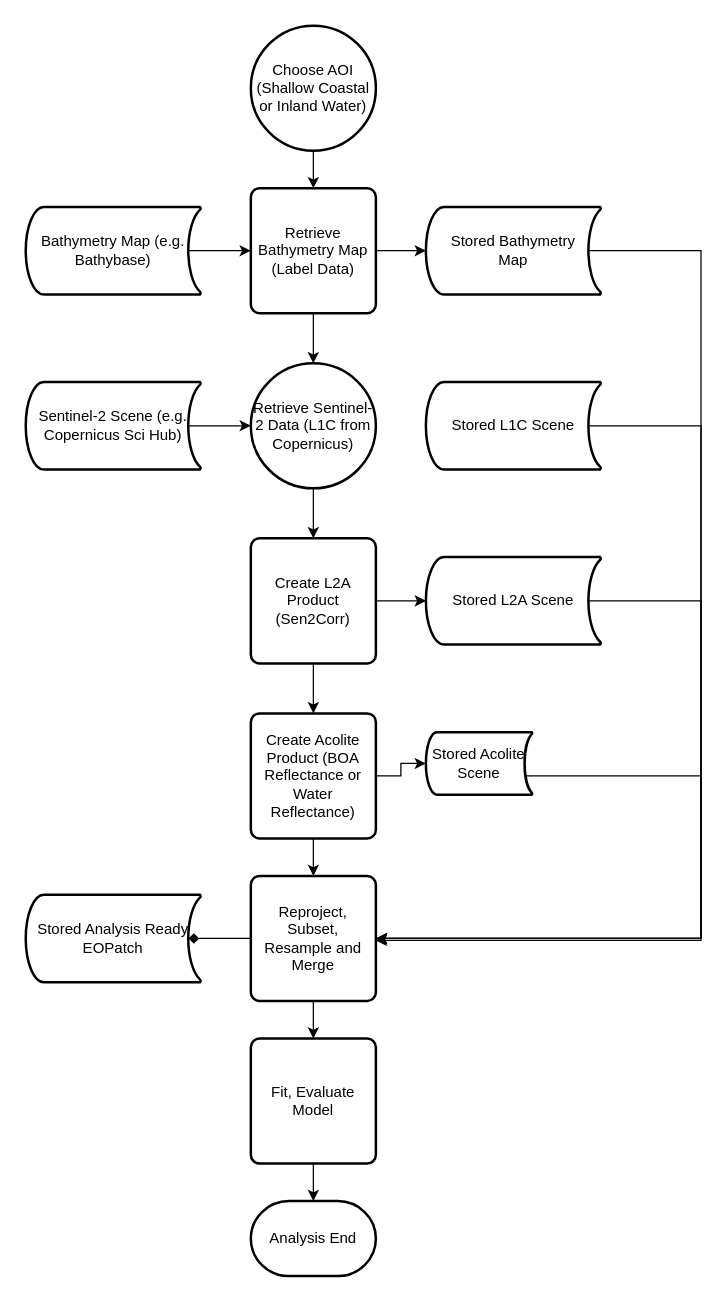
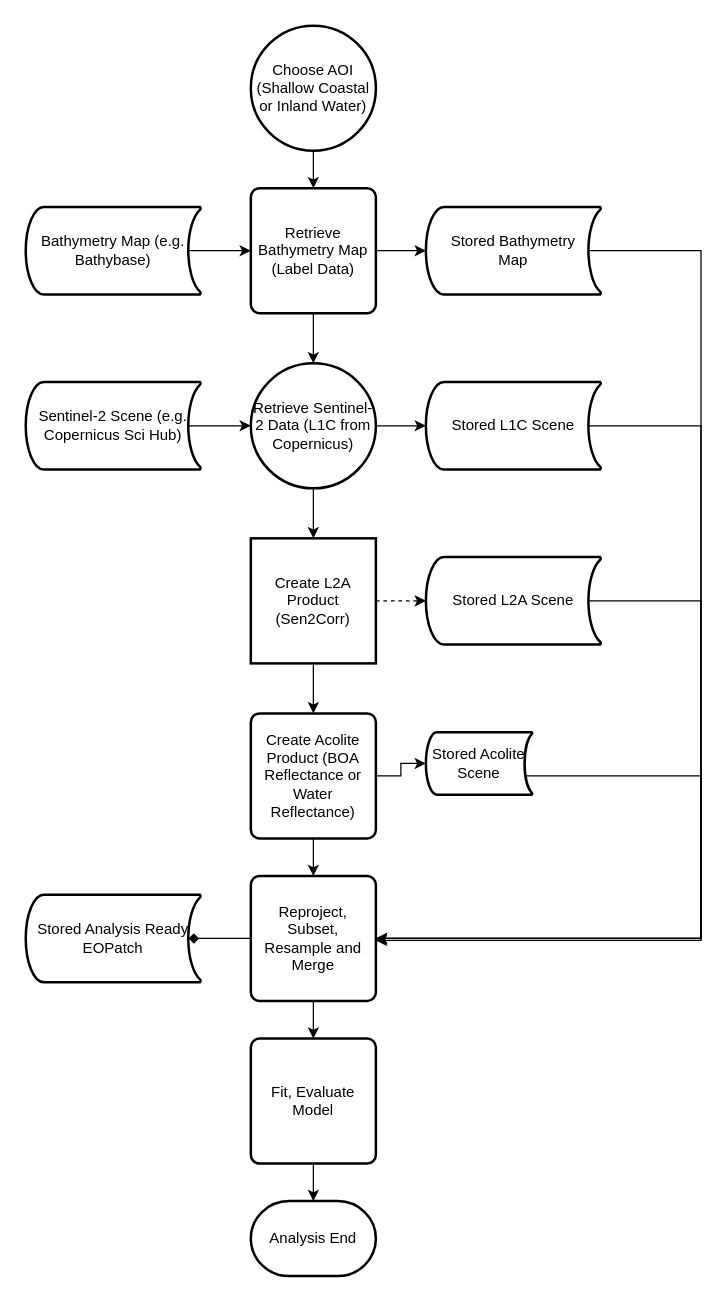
  <mxCell id="0" />
  <mxCell id="1" parent="0" />
  <mxCell id="2" style="edgeStyle=orthogonalEdgeStyle;rounded=0;orthogonalLoop=1;jettySize=auto;html=1;exitX=0.5;exitY=1;exitDx=0;exitDy=0;exitPerimeter=0;" edge="1" parent="1" source="3" target="6"><mxGeometry relative="1" as="geometry" /></mxCell>
  <mxCell id="3" value="Choose AOI&lt;br&gt;(Shallow Coastal or Inland Water)" style="strokeWidth=2;html=1;shape=mxgraph.flowchart.start_2;whiteSpace=wrap;" vertex="1" parent="1"><mxGeometry x="200" y="20" width="100" height="100" as="geometry" /></mxCell>
  <mxCell id="4" style="edgeStyle=orthogonalEdgeStyle;rounded=0;orthogonalLoop=1;jettySize=auto;html=1;exitX=1;exitY=0.5;exitDx=0;exitDy=0;entryX=0;entryY=0.5;entryDx=0;entryDy=0;entryPerimeter=0;" edge="1" parent="1" source="6" target="21"><mxGeometry relative="1" as="geometry" /></mxCell>
  <mxCell id="5" style="edgeStyle=orthogonalEdgeStyle;rounded=0;orthogonalLoop=1;jettySize=auto;html=1;exitX=0.5;exitY=1;exitDx=0;exitDy=0;entryX=0.5;entryY=0;entryDx=0;entryDy=0;" edge="1" parent="1" source="6" target="9"><mxGeometry relative="1" as="geometry" /></mxCell>
  <mxCell id="6" value="Retrieve Bathymetry Map (Label Data)" style="rounded=1;whiteSpace=wrap;html=1;absoluteArcSize=1;arcSize=14;strokeWidth=2;" vertex="1" parent="1"><mxGeometry x="200" y="150" width="100" height="100" as="geometry" /></mxCell>
+ <mxCell id="7" style="edgeStyle=orthogonalEdgeStyle;rounded=0;orthogonalLoop=1;jettySize=auto;html=1;exitX=1;exitY=0.5;exitDx=0;exitDy=0;entryX=0;entryY=0.5;entryDx=0;entryDy=0;entryPerimeter=0;" edge="1" parent="1" source="9" target="23"><mxGeometry relative="1" as="geometry" /></mxCell>
  <mxCell id="8" style="edgeStyle=orthogonalEdgeStyle;rounded=0;orthogonalLoop=1;jettySize=auto;html=1;exitX=0.5;exitY=1;exitDx=0;exitDy=0;entryX=0.5;entryY=0;entryDx=0;entryDy=0;" edge="1" parent="1" source="9" target="16"><mxGeometry relative="1" as="geometry" /></mxCell>
  <mxCell id="9" value="Retrieve Sentinel-2 Data (L1C from Copernicus)" style="ellipse;whiteSpace=wrap;html=1;absoluteArcSize=1;arcSize=14;strokeWidth=2;" vertex="1" parent="1"><mxGeometry x="200" y="290" width="100" height="100" as="geometry" /></mxCell>
  <mxCell id="10" style="edgeStyle=orthogonalEdgeStyle;rounded=0;orthogonalLoop=1;jettySize=auto;html=1;exitX=0.93;exitY=0.5;exitDx=0;exitDy=0;exitPerimeter=0;entryX=0;entryY=0.5;entryDx=0;entryDy=0;" edge="1" parent="1" source="11" target="6"><mxGeometry relative="1" as="geometry" /></mxCell>
  <mxCell id="11" value="Bathymetry Map (e.g. Bathybase)" style="strokeWidth=2;html=1;shape=mxgraph.flowchart.stored_data;whiteSpace=wrap;" vertex="1" parent="1"><mxGeometry x="20" y="165" width="140" height="70" as="geometry" /></mxCell>
  <mxCell id="12" style="edgeStyle=orthogonalEdgeStyle;rounded=0;orthogonalLoop=1;jettySize=auto;html=1;exitX=0.93;exitY=0.5;exitDx=0;exitDy=0;exitPerimeter=0;entryX=0;entryY=0.5;entryDx=0;entryDy=0;" edge="1" parent="1" source="13" target="9"><mxGeometry relative="1" as="geometry" /></mxCell>
  <mxCell id="13" value="Sentinel-2 Scene (e.g. Copernicus Sci Hub)" style="strokeWidth=2;html=1;shape=mxgraph.flowchart.stored_data;whiteSpace=wrap;" vertex="1" parent="1"><mxGeometry x="20" y="305" width="140" height="70" as="geometry" /></mxCell>
- <mxCell id="14" style="edgeStyle=orthogonalEdgeStyle;rounded=0;orthogonalLoop=1;jettySize=auto;html=1;exitX=1;exitY=0.5;exitDx=0;exitDy=0;entryX=0;entryY=0.5;entryDx=0;entryDy=0;entryPerimeter=0;" edge="1" parent="1" source="16" target="25"><mxGeometry relative="1" as="geometry" /></mxCell>
+ <mxCell id="14" style="edgeStyle=orthogonalEdgeStyle;rounded=0;orthogonalLoop=1;jettySize=auto;html=1;exitX=1;exitY=0.5;exitDx=0;exitDy=0;entryX=0;entryY=0.5;entryDx=0;entryDy=0;entryPerimeter=0;dashed=1;" edge="1" parent="1" source="16" target="25"><mxGeometry relative="1" as="geometry" /></mxCell>
  <mxCell id="15" style="edgeStyle=orthogonalEdgeStyle;rounded=0;orthogonalLoop=1;jettySize=auto;html=1;exitX=0.5;exitY=1;exitDx=0;exitDy=0;entryX=0.5;entryY=0;entryDx=0;entryDy=0;" edge="1" parent="1" source="16" target="19"><mxGeometry relative="1" as="geometry" /></mxCell>
- <mxCell id="16" value="Create L2A Product (Sen2Corr)" style="rounded=1;whiteSpace=wrap;html=1;absoluteArcSize=1;arcSize=14;strokeWidth=2;" vertex="1" parent="1"><mxGeometry x="200" y="430" width="100" height="100" as="geometry" /></mxCell>
+ <mxCell id="16" value="Create L2A Product (Sen2Corr)" style="whiteSpace=wrap;html=1;absoluteArcSize=1;arcSize=14;strokeWidth=2;rounded=0;" vertex="1" parent="1"><mxGeometry x="200" y="430" width="100" height="100" as="geometry" /></mxCell>
  <mxCell id="17" style="edgeStyle=orthogonalEdgeStyle;rounded=0;orthogonalLoop=1;jettySize=auto;html=1;exitX=0.5;exitY=1;exitDx=0;exitDy=0;entryX=0.5;entryY=0;entryDx=0;entryDy=0;" edge="1" parent="1" source="19" target="30"><mxGeometry relative="1" as="geometry" /></mxCell>
  <mxCell id="18" style="edgeStyle=orthogonalEdgeStyle;rounded=0;orthogonalLoop=1;jettySize=auto;html=1;exitX=1;exitY=0.5;exitDx=0;exitDy=0;entryX=0;entryY=0.5;entryDx=0;entryDy=0;entryPerimeter=0;" edge="1" parent="1" source="19" target="27"><mxGeometry relative="1" as="geometry" /></mxCell>
  <mxCell id="19" value="Create Acolite Product (BOA Reflectance or Water Reflectance)" style="rounded=1;whiteSpace=wrap;html=1;absoluteArcSize=1;arcSize=14;strokeWidth=2;" vertex="1" parent="1"><mxGeometry x="200" y="570" width="100" height="100" as="geometry" /></mxCell>
  <mxCell id="20" style="edgeStyle=orthogonalEdgeStyle;rounded=0;orthogonalLoop=1;jettySize=auto;html=1;exitX=0.93;exitY=0.5;exitDx=0;exitDy=0;exitPerimeter=0;entryX=1;entryY=0.5;entryDx=0;entryDy=0;" edge="1" parent="1" source="21" target="30"><mxGeometry relative="1" as="geometry"><Array as="points"><mxPoint x="560" y="200" /><mxPoint x="560" y="750" /></Array></mxGeometry></mxCell>
  <mxCell id="21" value="Stored Bathymetry&lt;br&gt;Map" style="strokeWidth=2;html=1;shape=mxgraph.flowchart.stored_data;whiteSpace=wrap;" vertex="1" parent="1"><mxGeometry x="340" y="165" width="140" height="70" as="geometry" /></mxCell>
  <mxCell id="22" style="edgeStyle=orthogonalEdgeStyle;rounded=0;orthogonalLoop=1;jettySize=auto;html=1;exitX=0.93;exitY=0.5;exitDx=0;exitDy=0;exitPerimeter=0;" edge="1" parent="1" source="23"><mxGeometry relative="1" as="geometry"><mxPoint x="300" y="751.6" as="targetPoint" /><Array as="points"><mxPoint x="560" y="340" /><mxPoint x="560" y="752" /></Array></mxGeometry></mxCell>
  <mxCell id="23" value="Stored L1C Scene" style="strokeWidth=2;html=1;shape=mxgraph.flowchart.stored_data;whiteSpace=wrap;" vertex="1" parent="1"><mxGeometry x="340" y="305" width="140" height="70" as="geometry" /></mxCell>
  <mxCell id="24" style="edgeStyle=orthogonalEdgeStyle;rounded=0;orthogonalLoop=1;jettySize=auto;html=1;exitX=0.93;exitY=0.5;exitDx=0;exitDy=0;exitPerimeter=0;entryX=1;entryY=0.5;entryDx=0;entryDy=0;" edge="1" parent="1" source="25" target="30"><mxGeometry relative="1" as="geometry"><Array as="points"><mxPoint x="560" y="480" /><mxPoint x="560" y="750" /></Array></mxGeometry></mxCell>
  <mxCell id="25" value="Stored L2A Scene" style="strokeWidth=2;html=1;shape=mxgraph.flowchart.stored_data;whiteSpace=wrap;" vertex="1" parent="1"><mxGeometry x="340" y="445" width="140" height="70" as="geometry" /></mxCell>
  <mxCell id="26" style="edgeStyle=orthogonalEdgeStyle;rounded=0;orthogonalLoop=1;jettySize=auto;html=1;exitX=0.93;exitY=0.5;exitDx=0;exitDy=0;exitPerimeter=0;entryX=1;entryY=0.5;entryDx=0;entryDy=0;" edge="1" parent="1" source="27" target="30"><mxGeometry relative="1" as="geometry"><Array as="points"><mxPoint x="560" y="620" /><mxPoint x="560" y="750" /></Array></mxGeometry></mxCell>
  <mxCell id="27" value="Stored Acolite Scene" style="strokeWidth=2;html=1;shape=mxgraph.flowchart.stored_data;whiteSpace=wrap;" vertex="1" parent="1"><mxGeometry x="340" y="585" width="85" height="50" as="geometry" /></mxCell>
  <mxCell id="28" style="edgeStyle=orthogonalEdgeStyle;rounded=0;orthogonalLoop=1;jettySize=auto;html=1;exitX=0;exitY=0.5;exitDx=0;exitDy=0;entryX=0.93;entryY=0.5;entryDx=0;entryDy=0;entryPerimeter=0;endArrow=diamond;" edge="1" parent="1" source="30" target="31"><mxGeometry relative="1" as="geometry" /></mxCell>
  <mxCell id="29" style="edgeStyle=orthogonalEdgeStyle;rounded=0;orthogonalLoop=1;jettySize=auto;html=1;exitX=0.5;exitY=1;exitDx=0;exitDy=0;entryX=0.5;entryY=0;entryDx=0;entryDy=0;" edge="1" parent="1" source="30" target="33"><mxGeometry relative="1" as="geometry" /></mxCell>
  <mxCell id="30" value="Reproject, Subset, Resample and Merge" style="rounded=1;whiteSpace=wrap;html=1;absoluteArcSize=1;arcSize=14;strokeWidth=2;" vertex="1" parent="1"><mxGeometry x="200" y="700" width="100" height="100" as="geometry" /></mxCell>
  <mxCell id="31" value="Stored Analysis Ready EOPatch" style="strokeWidth=2;html=1;shape=mxgraph.flowchart.stored_data;whiteSpace=wrap;" vertex="1" parent="1"><mxGeometry x="20" y="715" width="140" height="70" as="geometry" /></mxCell>
  <mxCell id="32" style="edgeStyle=orthogonalEdgeStyle;rounded=0;orthogonalLoop=1;jettySize=auto;html=1;exitX=0.5;exitY=1;exitDx=0;exitDy=0;entryX=0.5;entryY=0;entryDx=0;entryDy=0;entryPerimeter=0;" edge="1" parent="1" source="33" target="34"><mxGeometry relative="1" as="geometry" /></mxCell>
  <mxCell id="33" value="Fit, Evaluate Model" style="rounded=1;whiteSpace=wrap;html=1;absoluteArcSize=1;arcSize=14;strokeWidth=2;" vertex="1" parent="1"><mxGeometry x="200" y="830" width="100" height="100" as="geometry" /></mxCell>
  <mxCell id="34" value="Analysis End" style="strokeWidth=2;html=1;shape=mxgraph.flowchart.terminator;whiteSpace=wrap;" vertex="1" parent="1"><mxGeometry x="200" y="960" width="100" height="60" as="geometry" /></mxCell>
